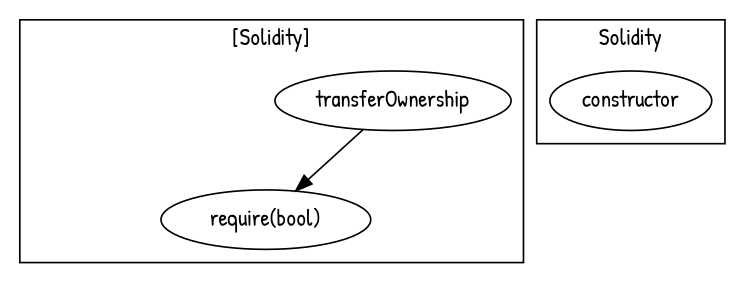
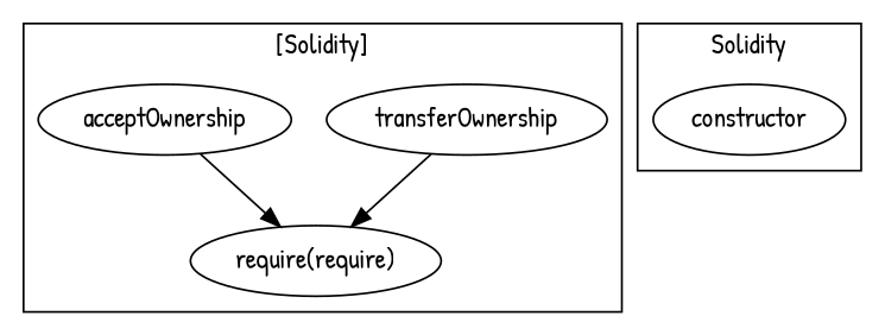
  strict digraph {
    fontname="Patrick Hand"
    node [fontname="Patrick Hand"]
    edge [fontname="Patrick Hand"]
    n1 [label=transferOwnership]
-   "require(bool)"
+   "require(bool)" [label="require(require)"]
+   n3 [label=acceptOwnership]
    n4 [label=constructor]
    subgraph cluster_1 {
      label="[Solidity]"
      n1
      "require(bool)"
+     n3
    }
    subgraph cluster_2 {
      label=Solidity
      n4
    }
    n1 -> "require(bool)"
+   n3 -> "require(bool)"
  }
